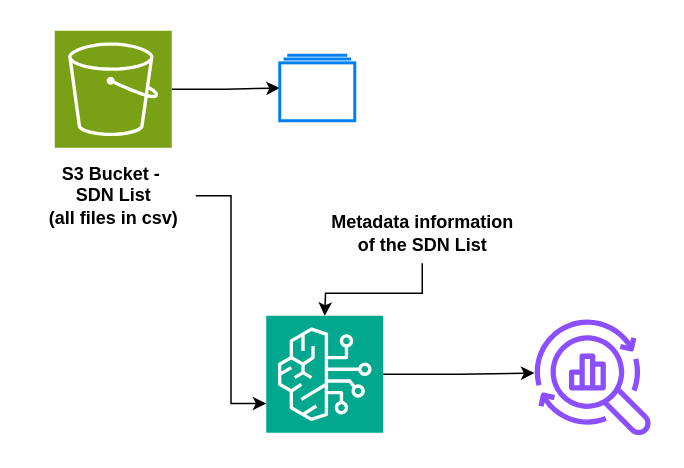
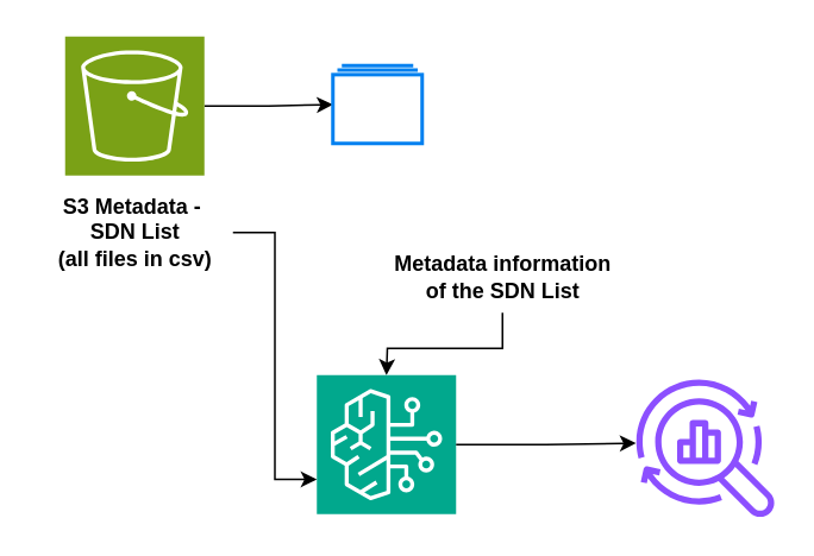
  <mxCell id="0" />
  <mxCell id="1" parent="0" />
  <mxCell id="2" style="edgeStyle=orthogonalEdgeStyle;rounded=0;orthogonalLoop=1;jettySize=auto;html=1;exitX=1;exitY=0.5;exitDx=0;exitDy=0;exitPerimeter=0;" edge="1" parent="1" source="3" target="5"><mxGeometry relative="1" as="geometry" /></mxCell>
  <mxCell id="3" value="" style="sketch=0;points=[[0,0,0],[0.25,0,0],[0.5,0,0],[0.75,0,0],[1,0,0],[0,1,0],[0.25,1,0],[0.5,1,0],[0.75,1,0],[1,1,0],[0,0.25,0],[0,0.5,0],[0,0.75,0],[1,0.25,0],[1,0.5,0],[1,0.75,0]];outlineConnect=0;fontColor=#232F3E;fillColor=#7AA116;strokeColor=#ffffff;dashed=0;verticalLabelPosition=bottom;verticalAlign=top;align=center;html=1;fontSize=12;fontStyle=0;aspect=fixed;shape=mxgraph.aws4.resourceIcon;resIcon=mxgraph.aws4.s3;" vertex="1" parent="1"><mxGeometry x="36" y="20" width="78" height="78" as="geometry" /></mxCell>
- <mxCell id="4" value="&lt;b&gt;S3 Bucket -&amp;nbsp;&lt;/b&gt;&lt;div&gt;&lt;b&gt;SDN List&lt;br&gt;(all files in csv)&lt;/b&gt;&lt;/div&gt;" style="text;html=1;align=center;verticalAlign=middle;resizable=0;points=[];autosize=1;strokeColor=none;fillColor=none;" vertex="1" parent="1"><mxGeometry x="20" y="100" width="110" height="60" as="geometry" /></mxCell>
+ <mxCell id="4" value="&lt;b&gt;S3 Metadata -&amp;nbsp;&lt;/b&gt;&lt;div&gt;&lt;b&gt;SDN List&lt;br&gt;(all files in csv)&lt;/b&gt;&lt;/div&gt;" style="text;html=1;align=center;verticalAlign=middle;resizable=0;points=[];autosize=1;strokeColor=none;fillColor=none;" vertex="1" parent="1"><mxGeometry x="20" y="100" width="110" height="60" as="geometry" /></mxCell>
  <mxCell id="5" value="" style="html=1;verticalLabelPosition=bottom;align=center;labelBackgroundColor=#ffffff;verticalAlign=top;strokeWidth=2;strokeColor=#0080F0;shadow=0;dashed=0;shape=mxgraph.ios7.icons.folders;" vertex="1" parent="1"><mxGeometry x="186" y="36.25" width="50" height="43.75" as="geometry" /></mxCell>
  <mxCell id="6" value="&lt;b&gt;Metadata information&lt;/b&gt;&lt;div&gt;&lt;b&gt;&amp;nbsp;of the SDN List&amp;nbsp;&lt;/b&gt;&lt;/div&gt;" style="text;html=1;align=center;verticalAlign=middle;resizable=0;points=[];autosize=1;strokeColor=none;fillColor=none;" vertex="1" parent="1"><mxGeometry x="211" y="135" width="140" height="40" as="geometry" /></mxCell>
  <mxCell id="7" style="edgeStyle=orthogonalEdgeStyle;rounded=0;orthogonalLoop=1;jettySize=auto;html=1;entryX=0.5;entryY=0;entryDx=0;entryDy=0;entryPerimeter=0;" edge="1" parent="1" source="6"><mxGeometry relative="1" as="geometry"><mxPoint x="216" y="210" as="targetPoint" /></mxGeometry></mxCell>
  <mxCell id="8" value="" style="sketch=0;points=[[0,0,0],[0.25,0,0],[0.5,0,0],[0.75,0,0],[1,0,0],[0,1,0],[0.25,1,0],[0.5,1,0],[0.75,1,0],[1,1,0],[0,0.25,0],[0,0.5,0],[0,0.75,0],[1,0.25,0],[1,0.5,0],[1,0.75,0]];outlineConnect=0;fontColor=#232F3E;fillColor=#01A88D;strokeColor=#ffffff;dashed=0;verticalLabelPosition=bottom;verticalAlign=top;align=center;html=1;fontSize=12;fontStyle=0;aspect=fixed;shape=mxgraph.aws4.resourceIcon;resIcon=mxgraph.aws4.bedrock;" vertex="1" parent="1"><mxGeometry x="177" y="210" width="78" height="78" as="geometry" /></mxCell>
  <mxCell id="9" style="edgeStyle=orthogonalEdgeStyle;rounded=0;orthogonalLoop=1;jettySize=auto;html=1;entryX=0;entryY=0.75;entryDx=0;entryDy=0;entryPerimeter=0;" edge="1" parent="1" source="4" target="8"><mxGeometry relative="1" as="geometry" /></mxCell>
  <mxCell id="10" value="" style="sketch=0;outlineConnect=0;fontColor=#232F3E;gradientColor=none;fillColor=#8C4FFF;strokeColor=none;dashed=0;verticalLabelPosition=bottom;verticalAlign=top;align=center;html=1;fontSize=12;fontStyle=0;aspect=fixed;pointerEvents=1;shape=mxgraph.aws4.opensearch_observability;" vertex="1" parent="1"><mxGeometry x="356" y="212" width="78" height="78" as="geometry" /></mxCell>
  <mxCell id="11" style="edgeStyle=orthogonalEdgeStyle;rounded=0;orthogonalLoop=1;jettySize=auto;html=1;exitX=1;exitY=0.5;exitDx=0;exitDy=0;exitPerimeter=0;entryX=-0.003;entryY=0.464;entryDx=0;entryDy=0;entryPerimeter=0;" edge="1" parent="1" source="8" target="10"><mxGeometry relative="1" as="geometry" /></mxCell>
